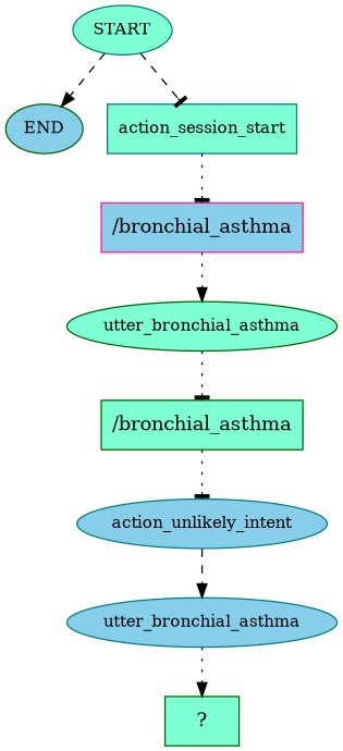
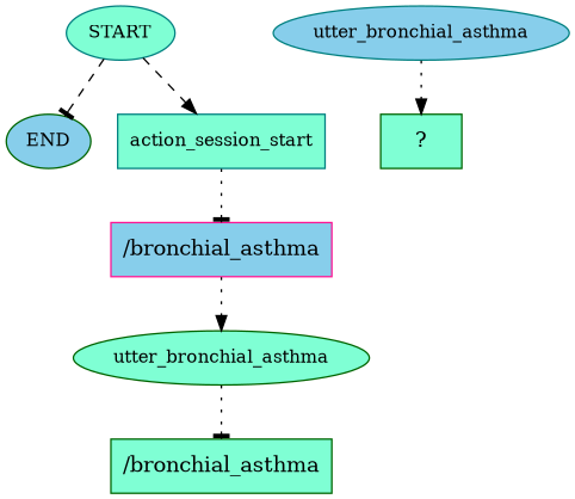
  digraph {
    node [color=teal fillcolor=aquamarine fontsize=12 style=filled]
    edge [arrowhead=normal style=dotted]
    n1 [label=START]
    n2 [color=darkgreen fillcolor=skyblue label=END]
    n3 [label=action_session_start shape=box]
    n4 [color=deeppink fillcolor=skyblue label="/bronchial_asthma" shape=rect fontsize=""]
    n5 [color=darkgreen label=utter_bronchial_asthma]
    n6 [color=darkgreen label="/bronchial_asthma" shape=rect fontsize=""]
-   n7 [fillcolor=skyblue label=action_unlikely_intent]
    n8 [fillcolor=skyblue label=utter_bronchial_asthma]
    n9 [color=darkgreen label="  ?  " shape=rect fontsize=""]
-   n1 -> n2 [style=dashed]
-   n1 -> n3 [arrowhead=tee style=dashed]
+   n1 -> n2 [arrowhead=tee style=dashed]
+   n1 -> n3 [style=dashed]
    n3 -> n4 [arrowhead=tee]
    n4 -> n5
    n5 -> n6 [arrowhead=tee]
-   n6 -> n7 [arrowhead=tee]
-   n7 -> n8 [style=dashed]
    n8 -> n9
  }
